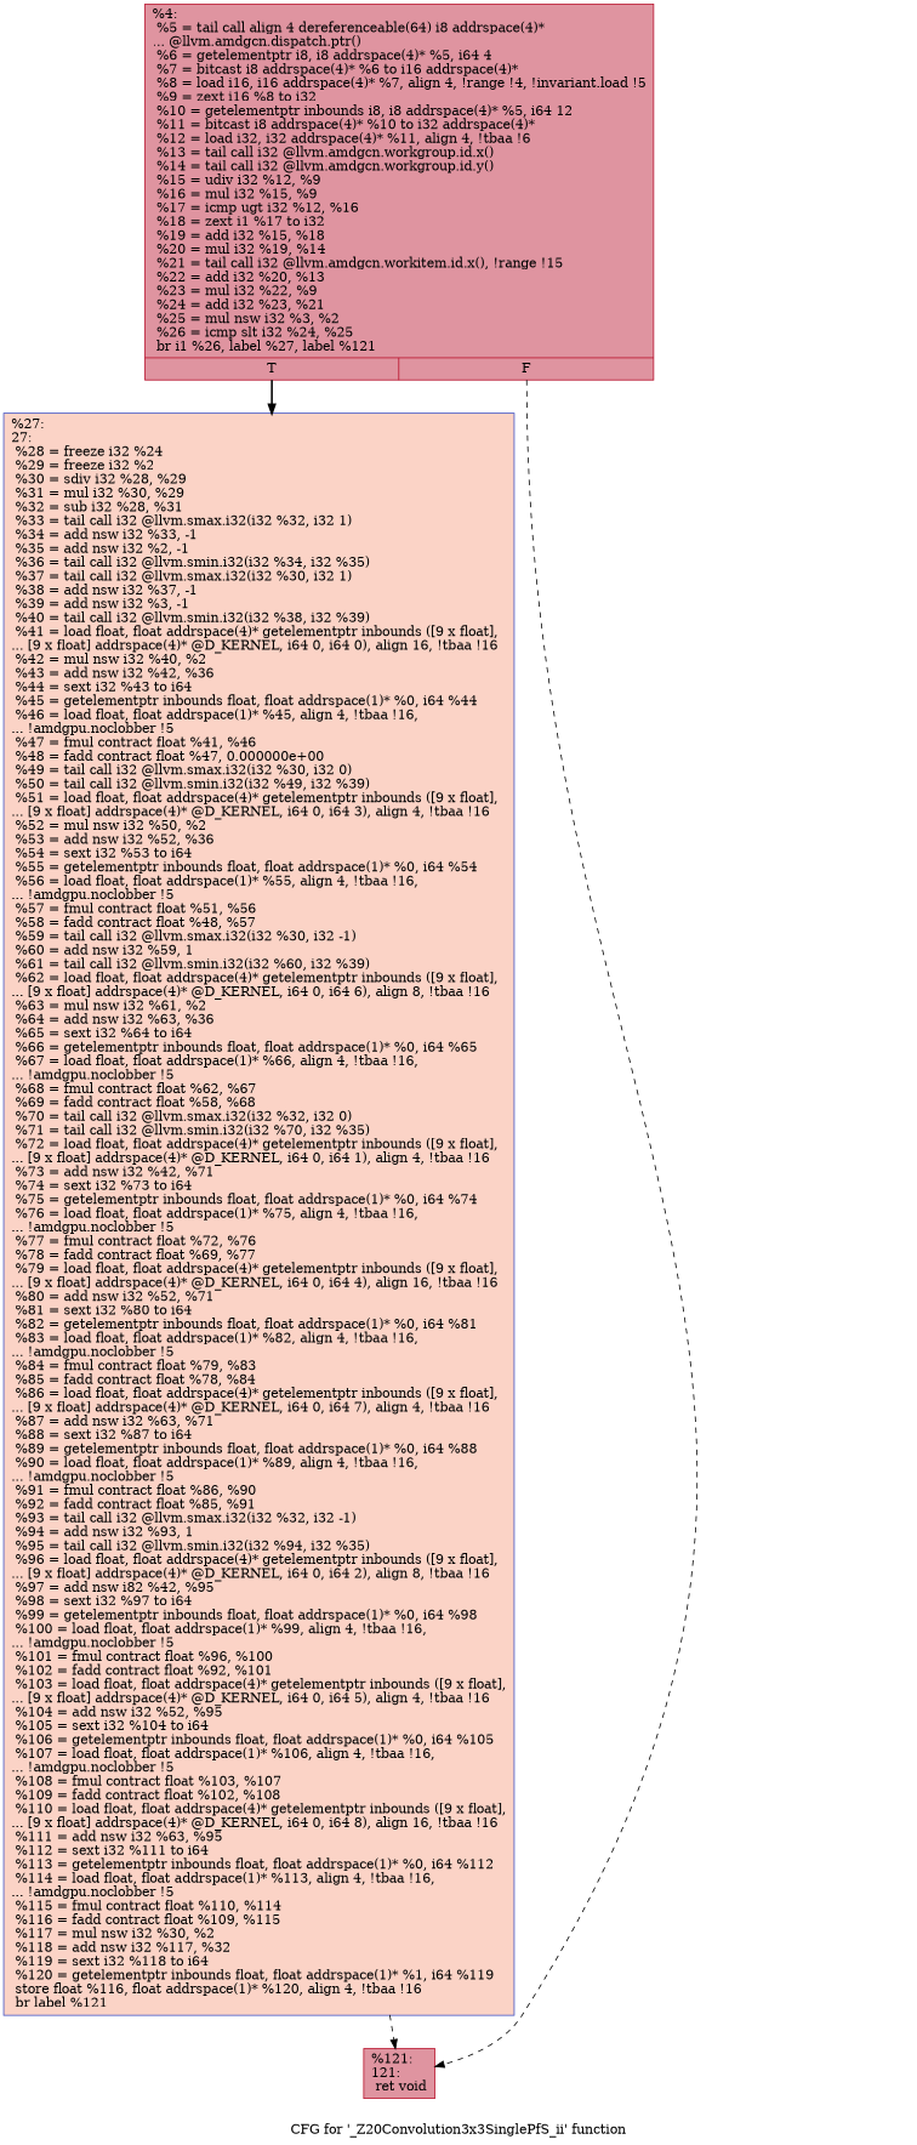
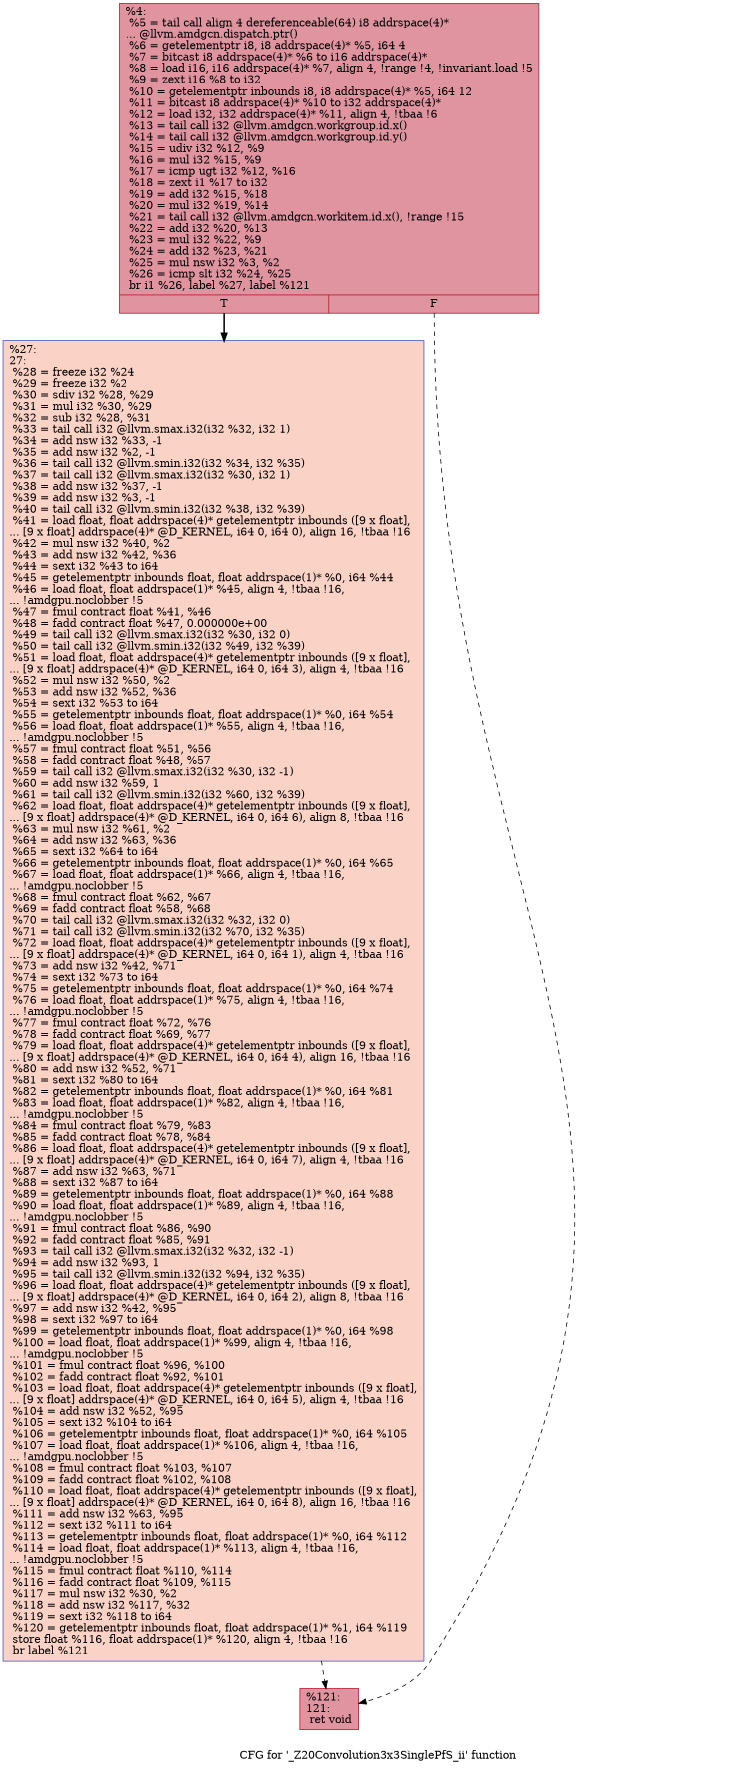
  digraph {
    label="CFG for '_Z20Convolution3x3SinglePfS_ii' function"
    node [color="#b70d28ff" fillcolor="#b70d2870" shape=record style=filled]
    edge [style=dashed]
    n1 [label="{%4:\l  %5 = tail call align 4 dereferenceable(64) i8 addrspace(4)*\l... @llvm.amdgcn.dispatch.ptr()\l  %6 = getelementptr i8, i8 addrspace(4)* %5, i64 4\l  %7 = bitcast i8 addrspace(4)* %6 to i16 addrspace(4)*\l  %8 = load i16, i16 addrspace(4)* %7, align 4, !range !4, !invariant.load !5\l  %9 = zext i16 %8 to i32\l  %10 = getelementptr inbounds i8, i8 addrspace(4)* %5, i64 12\l  %11 = bitcast i8 addrspace(4)* %10 to i32 addrspace(4)*\l  %12 = load i32, i32 addrspace(4)* %11, align 4, !tbaa !6\l  %13 = tail call i32 @llvm.amdgcn.workgroup.id.x()\l  %14 = tail call i32 @llvm.amdgcn.workgroup.id.y()\l  %15 = udiv i32 %12, %9\l  %16 = mul i32 %15, %9\l  %17 = icmp ugt i32 %12, %16\l  %18 = zext i1 %17 to i32\l  %19 = add i32 %15, %18\l  %20 = mul i32 %19, %14\l  %21 = tail call i32 @llvm.amdgcn.workitem.id.x(), !range !15\l  %22 = add i32 %20, %13\l  %23 = mul i32 %22, %9\l  %24 = add i32 %23, %21\l  %25 = mul nsw i32 %3, %2\l  %26 = icmp slt i32 %24, %25\l  br i1 %26, label %27, label %121\l|{<s0>T|<s1>F}}"]
-   n2 [color="#3d50c3ff" fillcolor="#f59c7d70" label="{%27:\l27:                                               \l  %28 = freeze i32 %24\l  %29 = freeze i32 %2\l  %30 = sdiv i32 %28, %29\l  %31 = mul i32 %30, %29\l  %32 = sub i32 %28, %31\l  %33 = tail call i32 @llvm.smax.i32(i32 %32, i32 1)\l  %34 = add nsw i32 %33, -1\l  %35 = add nsw i32 %2, -1\l  %36 = tail call i32 @llvm.smin.i32(i32 %34, i32 %35)\l  %37 = tail call i32 @llvm.smax.i32(i32 %30, i32 1)\l  %38 = add nsw i32 %37, -1\l  %39 = add nsw i32 %3, -1\l  %40 = tail call i32 @llvm.smin.i32(i32 %38, i32 %39)\l  %41 = load float, float addrspace(4)* getelementptr inbounds ([9 x float],\l... [9 x float] addrspace(4)* @D_KERNEL, i64 0, i64 0), align 16, !tbaa !16\l  %42 = mul nsw i32 %40, %2\l  %43 = add nsw i32 %42, %36\l  %44 = sext i32 %43 to i64\l  %45 = getelementptr inbounds float, float addrspace(1)* %0, i64 %44\l  %46 = load float, float addrspace(1)* %45, align 4, !tbaa !16,\l... !amdgpu.noclobber !5\l  %47 = fmul contract float %41, %46\l  %48 = fadd contract float %47, 0.000000e+00\l  %49 = tail call i32 @llvm.smax.i32(i32 %30, i32 0)\l  %50 = tail call i32 @llvm.smin.i32(i32 %49, i32 %39)\l  %51 = load float, float addrspace(4)* getelementptr inbounds ([9 x float],\l... [9 x float] addrspace(4)* @D_KERNEL, i64 0, i64 3), align 4, !tbaa !16\l  %52 = mul nsw i32 %50, %2\l  %53 = add nsw i32 %52, %36\l  %54 = sext i32 %53 to i64\l  %55 = getelementptr inbounds float, float addrspace(1)* %0, i64 %54\l  %56 = load float, float addrspace(1)* %55, align 4, !tbaa !16,\l... !amdgpu.noclobber !5\l  %57 = fmul contract float %51, %56\l  %58 = fadd contract float %48, %57\l  %59 = tail call i32 @llvm.smax.i32(i32 %30, i32 -1)\l  %60 = add nsw i32 %59, 1\l  %61 = tail call i32 @llvm.smin.i32(i32 %60, i32 %39)\l  %62 = load float, float addrspace(4)* getelementptr inbounds ([9 x float],\l... [9 x float] addrspace(4)* @D_KERNEL, i64 0, i64 6), align 8, !tbaa !16\l  %63 = mul nsw i32 %61, %2\l  %64 = add nsw i32 %63, %36\l  %65 = sext i32 %64 to i64\l  %66 = getelementptr inbounds float, float addrspace(1)* %0, i64 %65\l  %67 = load float, float addrspace(1)* %66, align 4, !tbaa !16,\l... !amdgpu.noclobber !5\l  %68 = fmul contract float %62, %67\l  %69 = fadd contract float %58, %68\l  %70 = tail call i32 @llvm.smax.i32(i32 %32, i32 0)\l  %71 = tail call i32 @llvm.smin.i32(i32 %70, i32 %35)\l  %72 = load float, float addrspace(4)* getelementptr inbounds ([9 x float],\l... [9 x float] addrspace(4)* @D_KERNEL, i64 0, i64 1), align 4, !tbaa !16\l  %73 = add nsw i32 %42, %71\l  %74 = sext i32 %73 to i64\l  %75 = getelementptr inbounds float, float addrspace(1)* %0, i64 %74\l  %76 = load float, float addrspace(1)* %75, align 4, !tbaa !16,\l... !amdgpu.noclobber !5\l  %77 = fmul contract float %72, %76\l  %78 = fadd contract float %69, %77\l  %79 = load float, float addrspace(4)* getelementptr inbounds ([9 x float],\l... [9 x float] addrspace(4)* @D_KERNEL, i64 0, i64 4), align 16, !tbaa !16\l  %80 = add nsw i32 %52, %71\l  %81 = sext i32 %80 to i64\l  %82 = getelementptr inbounds float, float addrspace(1)* %0, i64 %81\l  %83 = load float, float addrspace(1)* %82, align 4, !tbaa !16,\l... !amdgpu.noclobber !5\l  %84 = fmul contract float %79, %83\l  %85 = fadd contract float %78, %84\l  %86 = load float, float addrspace(4)* getelementptr inbounds ([9 x float],\l... [9 x float] addrspace(4)* @D_KERNEL, i64 0, i64 7), align 4, !tbaa !16\l  %87 = add nsw i32 %63, %71\l  %88 = sext i32 %87 to i64\l  %89 = getelementptr inbounds float, float addrspace(1)* %0, i64 %88\l  %90 = load float, float addrspace(1)* %89, align 4, !tbaa !16,\l... !amdgpu.noclobber !5\l  %91 = fmul contract float %86, %90\l  %92 = fadd contract float %85, %91\l  %93 = tail call i32 @llvm.smax.i32(i32 %32, i32 -1)\l  %94 = add nsw i32 %93, 1\l  %95 = tail call i32 @llvm.smin.i32(i32 %94, i32 %35)\l  %96 = load float, float addrspace(4)* getelementptr inbounds ([9 x float],\l... [9 x float] addrspace(4)* @D_KERNEL, i64 0, i64 2), align 8, !tbaa !16\l  %97 = add nsw i82 %42, %95\l  %98 = sext i32 %97 to i64\l  %99 = getelementptr inbounds float, float addrspace(1)* %0, i64 %98\l  %100 = load float, float addrspace(1)* %99, align 4, !tbaa !16,\l... !amdgpu.noclobber !5\l  %101 = fmul contract float %96, %100\l  %102 = fadd contract float %92, %101\l  %103 = load float, float addrspace(4)* getelementptr inbounds ([9 x float],\l... [9 x float] addrspace(4)* @D_KERNEL, i64 0, i64 5), align 4, !tbaa !16\l  %104 = add nsw i32 %52, %95\l  %105 = sext i32 %104 to i64\l  %106 = getelementptr inbounds float, float addrspace(1)* %0, i64 %105\l  %107 = load float, float addrspace(1)* %106, align 4, !tbaa !16,\l... !amdgpu.noclobber !5\l  %108 = fmul contract float %103, %107\l  %109 = fadd contract float %102, %108\l  %110 = load float, float addrspace(4)* getelementptr inbounds ([9 x float],\l... [9 x float] addrspace(4)* @D_KERNEL, i64 0, i64 8), align 16, !tbaa !16\l  %111 = add nsw i32 %63, %95\l  %112 = sext i32 %111 to i64\l  %113 = getelementptr inbounds float, float addrspace(1)* %0, i64 %112\l  %114 = load float, float addrspace(1)* %113, align 4, !tbaa !16,\l... !amdgpu.noclobber !5\l  %115 = fmul contract float %110, %114\l  %116 = fadd contract float %109, %115\l  %117 = mul nsw i32 %30, %2\l  %118 = add nsw i32 %117, %32\l  %119 = sext i32 %118 to i64\l  %120 = getelementptr inbounds float, float addrspace(1)* %1, i64 %119\l  store float %116, float addrspace(1)* %120, align 4, !tbaa !16\l  br label %121\l}"]
+   n2 [color="#3d50c3ff" fillcolor="#f59c7d70" label="{%27:\l27:                                               \l  %28 = freeze i32 %24\l  %29 = freeze i32 %2\l  %30 = sdiv i32 %28, %29\l  %31 = mul i32 %30, %29\l  %32 = sub i32 %28, %31\l  %33 = tail call i32 @llvm.smax.i32(i32 %32, i32 1)\l  %34 = add nsw i32 %33, -1\l  %35 = add nsw i32 %2, -1\l  %36 = tail call i32 @llvm.smin.i32(i32 %34, i32 %35)\l  %37 = tail call i32 @llvm.smax.i32(i32 %30, i32 1)\l  %38 = add nsw i32 %37, -1\l  %39 = add nsw i32 %3, -1\l  %40 = tail call i32 @llvm.smin.i32(i32 %38, i32 %39)\l  %41 = load float, float addrspace(4)* getelementptr inbounds ([9 x float],\l... [9 x float] addrspace(4)* @D_KERNEL, i64 0, i64 0), align 16, !tbaa !16\l  %42 = mul nsw i32 %40, %2\l  %43 = add nsw i32 %42, %36\l  %44 = sext i32 %43 to i64\l  %45 = getelementptr inbounds float, float addrspace(1)* %0, i64 %44\l  %46 = load float, float addrspace(1)* %45, align 4, !tbaa !16,\l... !amdgpu.noclobber !5\l  %47 = fmul contract float %41, %46\l  %48 = fadd contract float %47, 0.000000e+00\l  %49 = tail call i32 @llvm.smax.i32(i32 %30, i32 0)\l  %50 = tail call i32 @llvm.smin.i32(i32 %49, i32 %39)\l  %51 = load float, float addrspace(4)* getelementptr inbounds ([9 x float],\l... [9 x float] addrspace(4)* @D_KERNEL, i64 0, i64 3), align 4, !tbaa !16\l  %52 = mul nsw i32 %50, %2\l  %53 = add nsw i32 %52, %36\l  %54 = sext i32 %53 to i64\l  %55 = getelementptr inbounds float, float addrspace(1)* %0, i64 %54\l  %56 = load float, float addrspace(1)* %55, align 4, !tbaa !16,\l... !amdgpu.noclobber !5\l  %57 = fmul contract float %51, %56\l  %58 = fadd contract float %48, %57\l  %59 = tail call i32 @llvm.smax.i32(i32 %30, i32 -1)\l  %60 = add nsw i32 %59, 1\l  %61 = tail call i32 @llvm.smin.i32(i32 %60, i32 %39)\l  %62 = load float, float addrspace(4)* getelementptr inbounds ([9 x float],\l... [9 x float] addrspace(4)* @D_KERNEL, i64 0, i64 6), align 8, !tbaa !16\l  %63 = mul nsw i32 %61, %2\l  %64 = add nsw i32 %63, %36\l  %65 = sext i32 %64 to i64\l  %66 = getelementptr inbounds float, float addrspace(1)* %0, i64 %65\l  %67 = load float, float addrspace(1)* %66, align 4, !tbaa !16,\l... !amdgpu.noclobber !5\l  %68 = fmul contract float %62, %67\l  %69 = fadd contract float %58, %68\l  %70 = tail call i32 @llvm.smax.i32(i32 %32, i32 0)\l  %71 = tail call i32 @llvm.smin.i32(i32 %70, i32 %35)\l  %72 = load float, float addrspace(4)* getelementptr inbounds ([9 x float],\l... [9 x float] addrspace(4)* @D_KERNEL, i64 0, i64 1), align 4, !tbaa !16\l  %73 = add nsw i32 %42, %71\l  %74 = sext i32 %73 to i64\l  %75 = getelementptr inbounds float, float addrspace(1)* %0, i64 %74\l  %76 = load float, float addrspace(1)* %75, align 4, !tbaa !16,\l... !amdgpu.noclobber !5\l  %77 = fmul contract float %72, %76\l  %78 = fadd contract float %69, %77\l  %79 = load float, float addrspace(4)* getelementptr inbounds ([9 x float],\l... [9 x float] addrspace(4)* @D_KERNEL, i64 0, i64 4), align 16, !tbaa !16\l  %80 = add nsw i32 %52, %71\l  %81 = sext i32 %80 to i64\l  %82 = getelementptr inbounds float, float addrspace(1)* %0, i64 %81\l  %83 = load float, float addrspace(1)* %82, align 4, !tbaa !16,\l... !amdgpu.noclobber !5\l  %84 = fmul contract float %79, %83\l  %85 = fadd contract float %78, %84\l  %86 = load float, float addrspace(4)* getelementptr inbounds ([9 x float],\l... [9 x float] addrspace(4)* @D_KERNEL, i64 0, i64 7), align 4, !tbaa !16\l  %87 = add nsw i32 %63, %71\l  %88 = sext i32 %87 to i64\l  %89 = getelementptr inbounds float, float addrspace(1)* %0, i64 %88\l  %90 = load float, float addrspace(1)* %89, align 4, !tbaa !16,\l... !amdgpu.noclobber !5\l  %91 = fmul contract float %86, %90\l  %92 = fadd contract float %85, %91\l  %93 = tail call i32 @llvm.smax.i32(i32 %32, i32 -1)\l  %94 = add nsw i32 %93, 1\l  %95 = tail call i32 @llvm.smin.i32(i32 %94, i32 %35)\l  %96 = load float, float addrspace(4)* getelementptr inbounds ([9 x float],\l... [9 x float] addrspace(4)* @D_KERNEL, i64 0, i64 2), align 8, !tbaa !16\l  %97 = add nsw i32 %42, %95\l  %98 = sext i32 %97 to i64\l  %99 = getelementptr inbounds float, float addrspace(1)* %0, i64 %98\l  %100 = load float, float addrspace(1)* %99, align 4, !tbaa !16,\l... !amdgpu.noclobber !5\l  %101 = fmul contract float %96, %100\l  %102 = fadd contract float %92, %101\l  %103 = load float, float addrspace(4)* getelementptr inbounds ([9 x float],\l... [9 x float] addrspace(4)* @D_KERNEL, i64 0, i64 5), align 4, !tbaa !16\l  %104 = add nsw i32 %52, %95\l  %105 = sext i32 %104 to i64\l  %106 = getelementptr inbounds float, float addrspace(1)* %0, i64 %105\l  %107 = load float, float addrspace(1)* %106, align 4, !tbaa !16,\l... !amdgpu.noclobber !5\l  %108 = fmul contract float %103, %107\l  %109 = fadd contract float %102, %108\l  %110 = load float, float addrspace(4)* getelementptr inbounds ([9 x float],\l... [9 x float] addrspace(4)* @D_KERNEL, i64 0, i64 8), align 16, !tbaa !16\l  %111 = add nsw i32 %63, %95\l  %112 = sext i32 %111 to i64\l  %113 = getelementptr inbounds float, float addrspace(1)* %0, i64 %112\l  %114 = load float, float addrspace(1)* %113, align 4, !tbaa !16,\l... !amdgpu.noclobber !5\l  %115 = fmul contract float %110, %114\l  %116 = fadd contract float %109, %115\l  %117 = mul nsw i32 %30, %2\l  %118 = add nsw i32 %117, %32\l  %119 = sext i32 %118 to i64\l  %120 = getelementptr inbounds float, float addrspace(1)* %1, i64 %119\l  store float %116, float addrspace(1)* %120, align 4, !tbaa !16\l  br label %121\l}"]
    n3 [label="{%121:\l121:                                              \l  ret void\l}"]
    n1 -> n2 [tailport=s0 style=bold]
    n1 -> n3 [tailport=s1]
    n2 -> n3
  }
